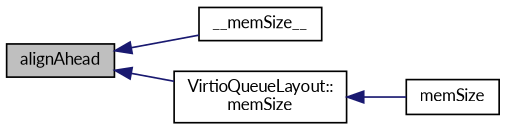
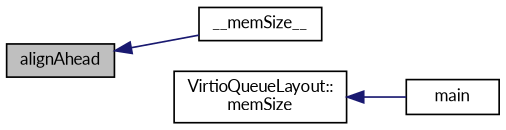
  digraph {
    fontname=Lato
    rankdir=LR
    node [color=black fillcolor=white fontname=Lato fontsize=10 shape=record style=filled]
    edge [color=midnightblue dir=back fontname=Lato fontsize=10 labelfontname=Helvetica labelfontsize=10 style=solid]
    n1 [fillcolor=grey75 fontcolor=black height=0.2 label=alignAhead width=0.4]
    n2 [height=0.2 label=__memSize__ width=0.4]
    n3 [height=0.2 label="VirtioQueueLayout::\lmemSize" width=0.4]
-   n4 [height=0.2 label=memSize width=0.4]
+   n4 [height=0.2 label=main width=0.4]
    n1 -> n2
-   n1 -> n3
    n3 -> n4
  }
